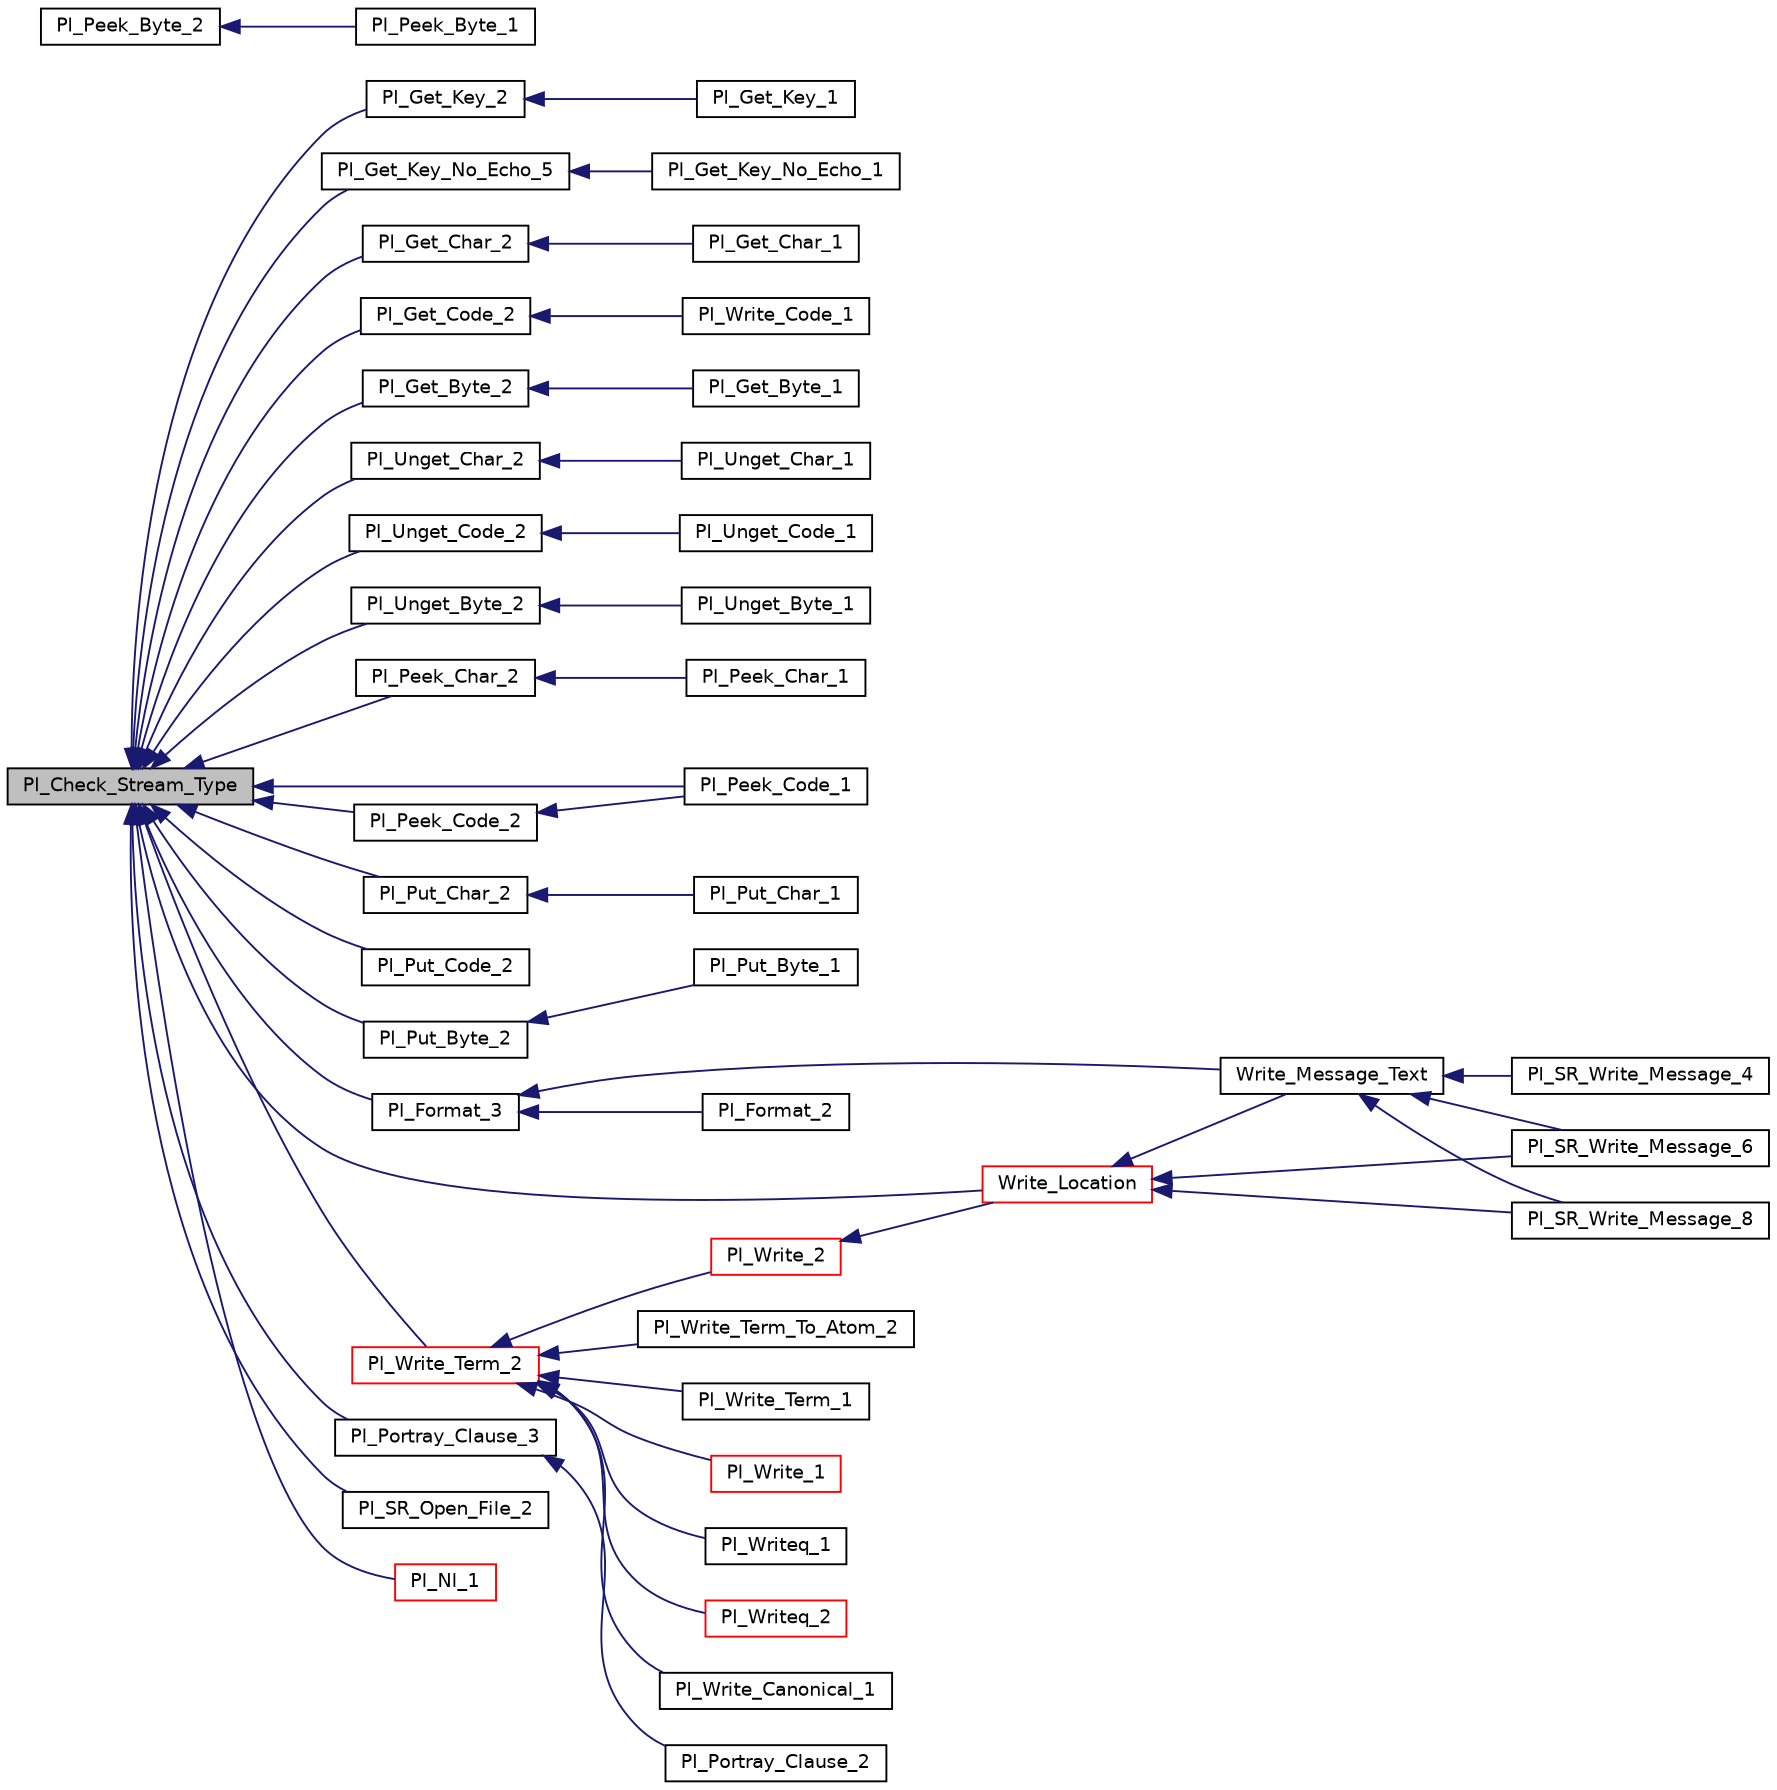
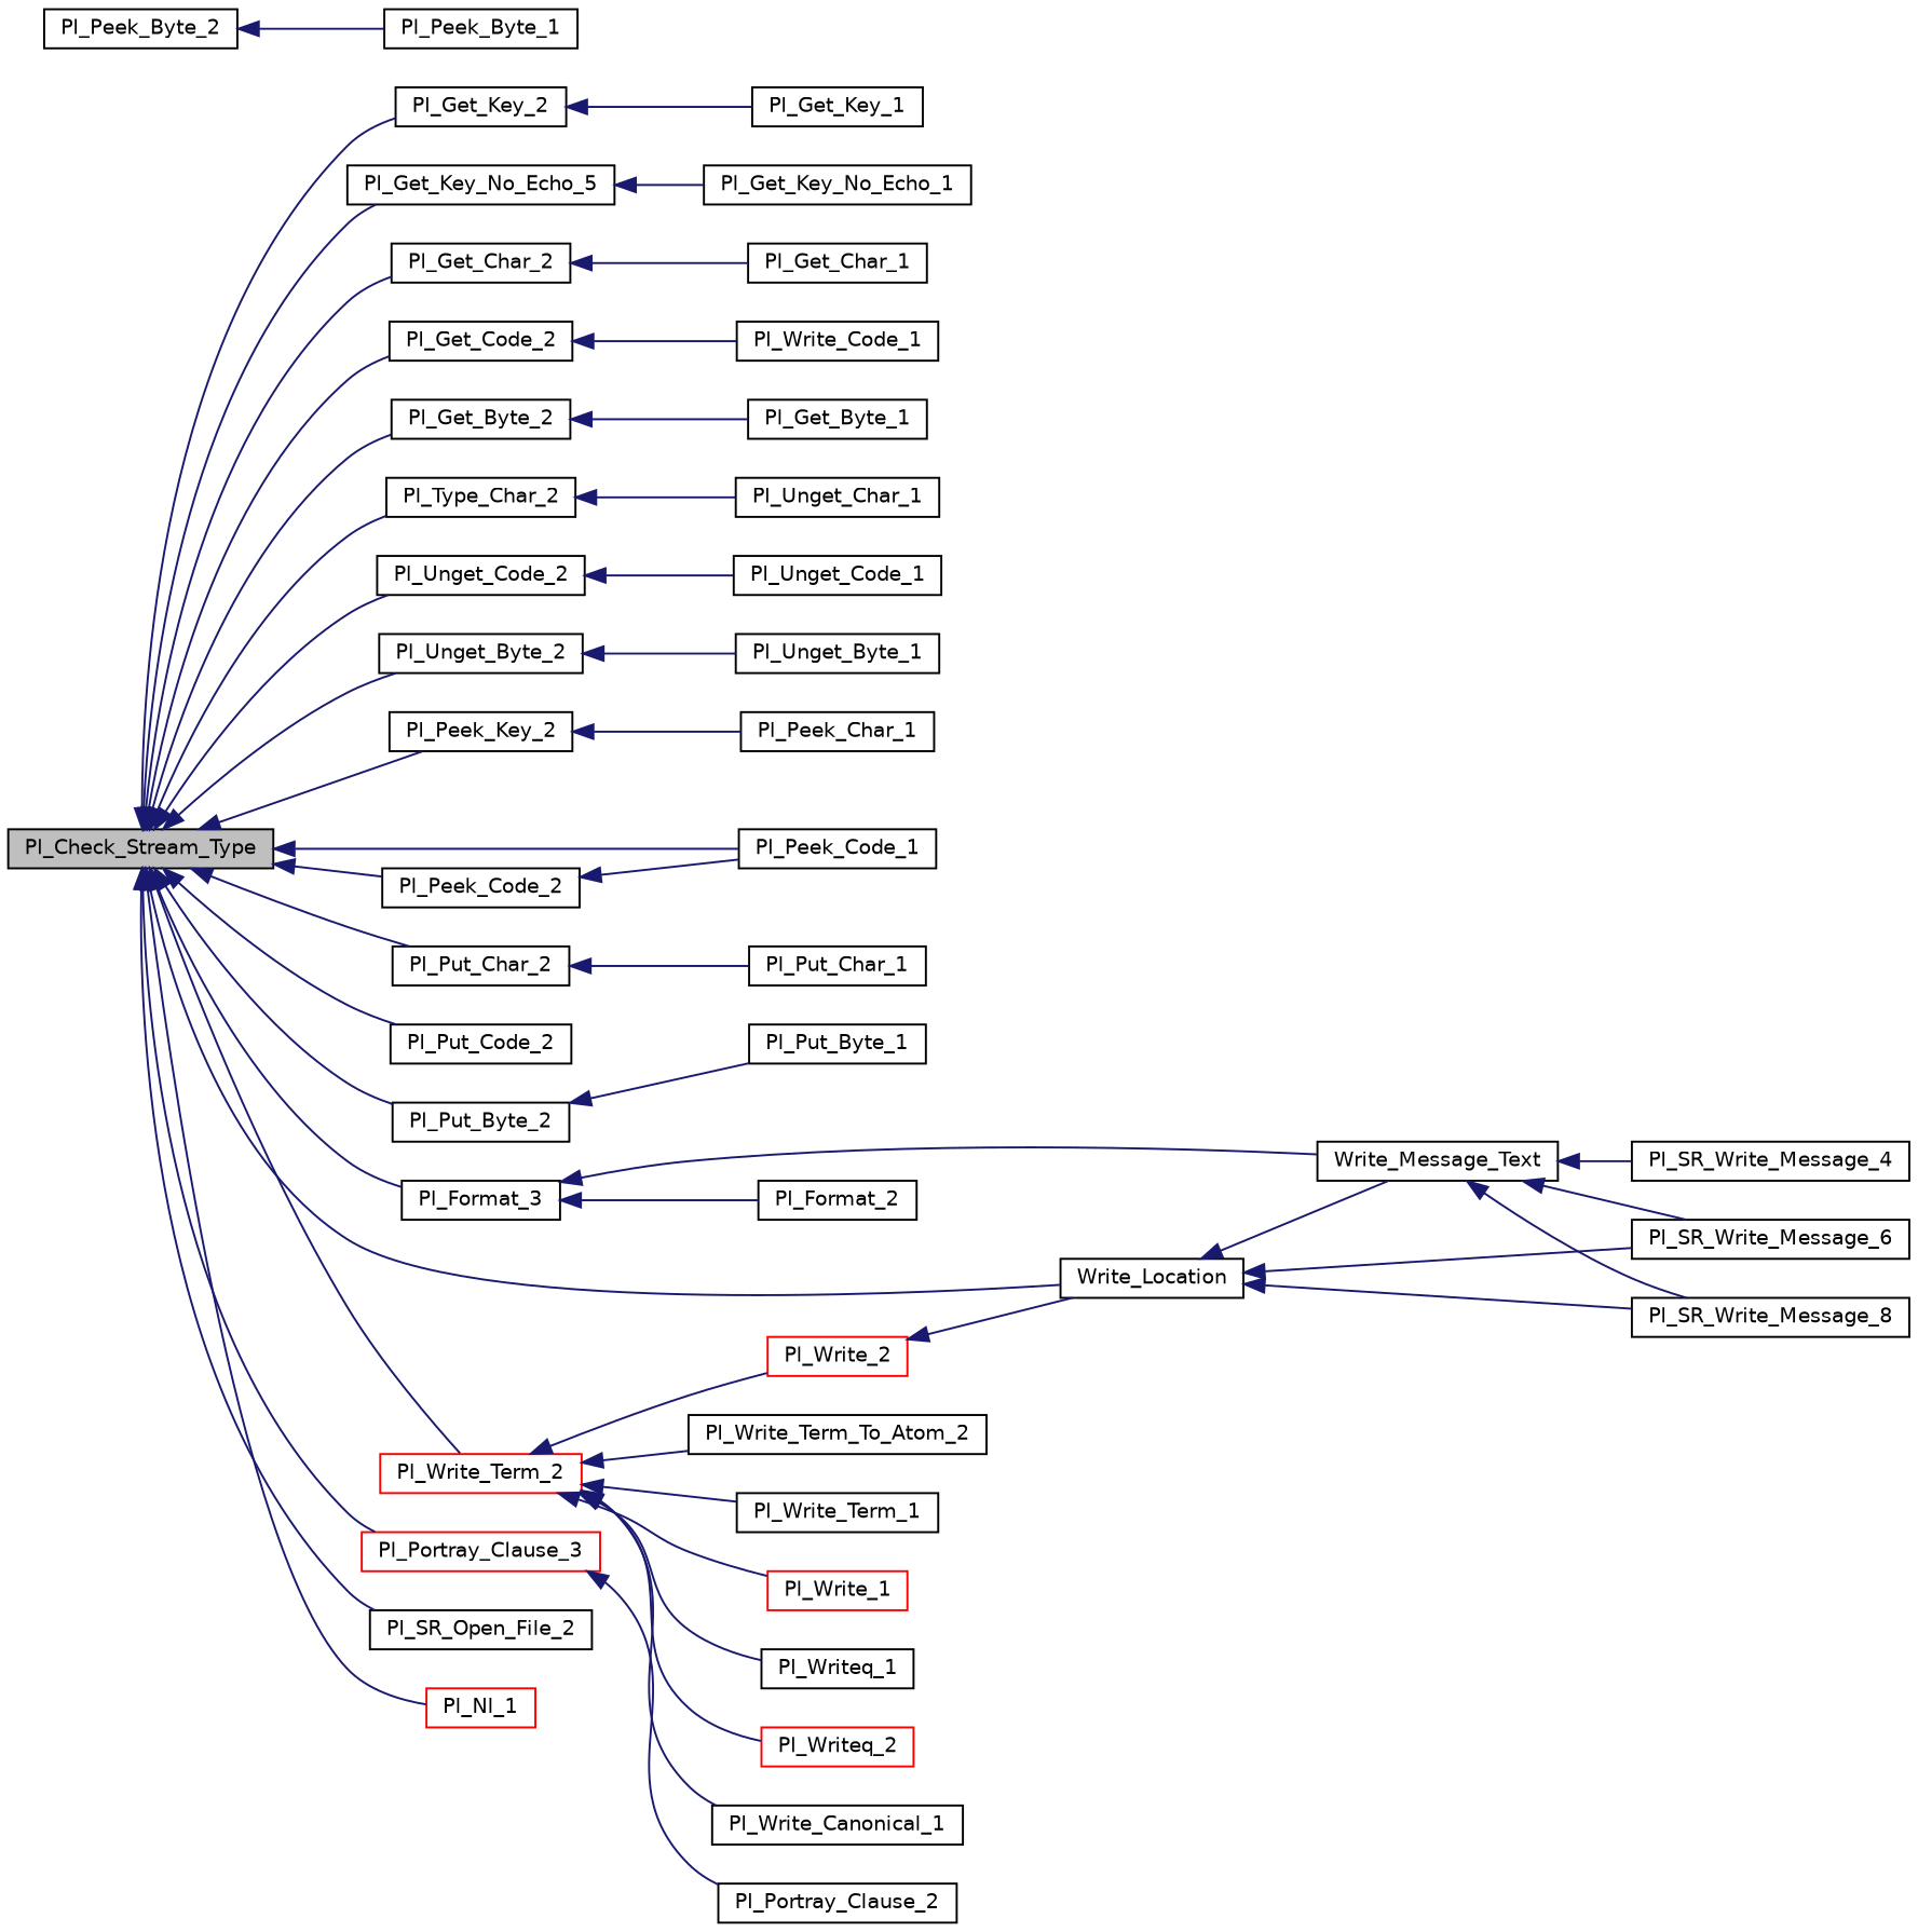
  digraph {
    rankdir=LR
    node [color=black fillcolor=white fontname=Helvetica fontsize=10 shape=record style=filled]
    edge [color=midnightblue dir=back fontname=Helvetica fontsize=10 labelfontname=Helvetica labelfontsize=10 style=solid]
    n1 [fillcolor=grey75 fontcolor=black height=0.2 label=Pl_Check_Stream_Type width=0.4]
    n2 [height=0.2 label=Pl_Get_Key_2 width=0.4]
    n3 [height=0.2 label=Pl_Get_Key_No_Echo_5 width=0.4]
    n4 [height=0.2 label=Pl_Get_Char_2 width=0.4]
    n5 [height=0.2 label=Pl_Get_Code_2 width=0.4]
    n6 [height=0.2 label=Pl_Get_Byte_2 width=0.4]
-   n7 [height=0.2 label=Pl_Unget_Char_2 width=0.4]
+   n7 [height=0.2 label=Pl_Type_Char_2 width=0.4]
    n8 [height=0.2 label=Pl_Unget_Code_2 width=0.4]
    n9 [height=0.2 label=Pl_Unget_Byte_2 width=0.4]
-   n10 [height=0.2 label=Pl_Peek_Char_2 width=0.4]
+   n10 [height=0.2 label=Pl_Peek_Key_2 width=0.4]
    n11 [height=0.2 label=Pl_Peek_Code_2 width=0.4]
    n12 [height=0.2 label=Pl_Put_Char_2 width=0.4]
    n13 [height=0.2 label=Pl_Put_Code_2 width=0.4]
    n14 [height=0.2 label=Pl_Put_Byte_2 width=0.4]
    n15 [height=0.2 label=Pl_Format_3 width=0.4]
-   n16 [height=0.2 label=Pl_Portray_Clause_3 width=0.4]
+   n16 [color=red height=0.2 label=Pl_Portray_Clause_3 width=0.4]
    n17 [height=0.2 label=Pl_SR_Open_File_2 width=0.4]
-   n18 [color=red height=0.2 label=Write_Location width=0.4]
+   n18 [height=0.2 label=Write_Location width=0.4]
    n19 [color=red height=0.2 label=Pl_Write_Term_2 width=0.4]
    n20 [color=red height=0.2 label=Pl_Nl_1 width=0.4]
    n21 [height=0.2 label=Pl_Peek_Code_1 width=0.4]
    n22 [height=0.2 label=Pl_Get_Key_1 width=0.4]
    n23 [height=0.2 label=Pl_Get_Key_No_Echo_1 width=0.4]
    n24 [height=0.2 label=Pl_Get_Char_1 width=0.4]
    n25 [height=0.2 label=Pl_Write_Code_1 width=0.4]
    n26 [height=0.2 label=Pl_Get_Byte_1 width=0.4]
    n27 [height=0.2 label=Pl_Unget_Char_1 width=0.4]
    n28 [height=0.2 label=Pl_Unget_Code_1 width=0.4]
    n29 [height=0.2 label=Pl_Unget_Byte_1 width=0.4]
    n30 [height=0.2 label=Pl_Peek_Char_1 width=0.4]
    n31 [height=0.2 label=Pl_Peek_Byte_2 width=0.4]
    n32 [height=0.2 label=Pl_Peek_Byte_1 width=0.4]
    n33 [height=0.2 label=Pl_Put_Char_1 width=0.4]
    n34 [height=0.2 label=Pl_Put_Byte_1 width=0.4]
    n35 [height=0.2 label=Pl_Format_2 width=0.4]
    n36 [height=0.2 label=Write_Message_Text width=0.4]
    n37 [height=0.2 label=Pl_Portray_Clause_2 width=0.4]
    n38 [height=0.2 label=Pl_SR_Write_Message_6 width=0.4]
    n39 [height=0.2 label=Pl_SR_Write_Message_8 width=0.4]
    n40 [height=0.2 label=Pl_Write_Term_To_Atom_2 width=0.4]
    n41 [height=0.2 label=Pl_Write_Term_1 width=0.4]
    n42 [color=red height=0.2 label=Pl_Write_1 width=0.4]
    n43 [color=red height=0.2 label=Pl_Write_2 width=0.4]
    n44 [height=0.2 label=Pl_Writeq_1 width=0.4]
    n45 [color=red height=0.2 label=Pl_Writeq_2 width=0.4]
    n46 [height=0.2 label=Pl_Write_Canonical_1 width=0.4]
    n47 [height=0.2 label=Pl_SR_Write_Message_4 width=0.4]
    n1 -> n2
    n1 -> n3
    n1 -> n4
    n1 -> n5
    n1 -> n6
    n1 -> n7
    n1 -> n8
    n1 -> n9
    n1 -> n10
    n1 -> n11
    n1 -> n12
    n1 -> n13
    n1 -> n14
    n1 -> n15
    n1 -> n16
    n1 -> n17
    n1 -> n18
    n1 -> n19
    n1 -> n20
    n1 -> n21
    n2 -> n22
    n3 -> n23
    n4 -> n24
    n5 -> n25
    n6 -> n26
    n7 -> n27
    n8 -> n28
    n9 -> n29
    n10 -> n30
    n11 -> n21
    n12 -> n33
    n14 -> n34
    n15 -> n35
    n15 -> n36
    n16 -> n37
    n18 -> n36
    n18 -> n38
    n18 -> n39
    n19 -> n40
    n19 -> n41
    n19 -> n42
    n19 -> n43
    n19 -> n44
    n19 -> n45
    n19 -> n46
    n31 -> n32
    n36 -> n38
    n36 -> n39
    n36 -> n47
    n43 -> n18
  }
